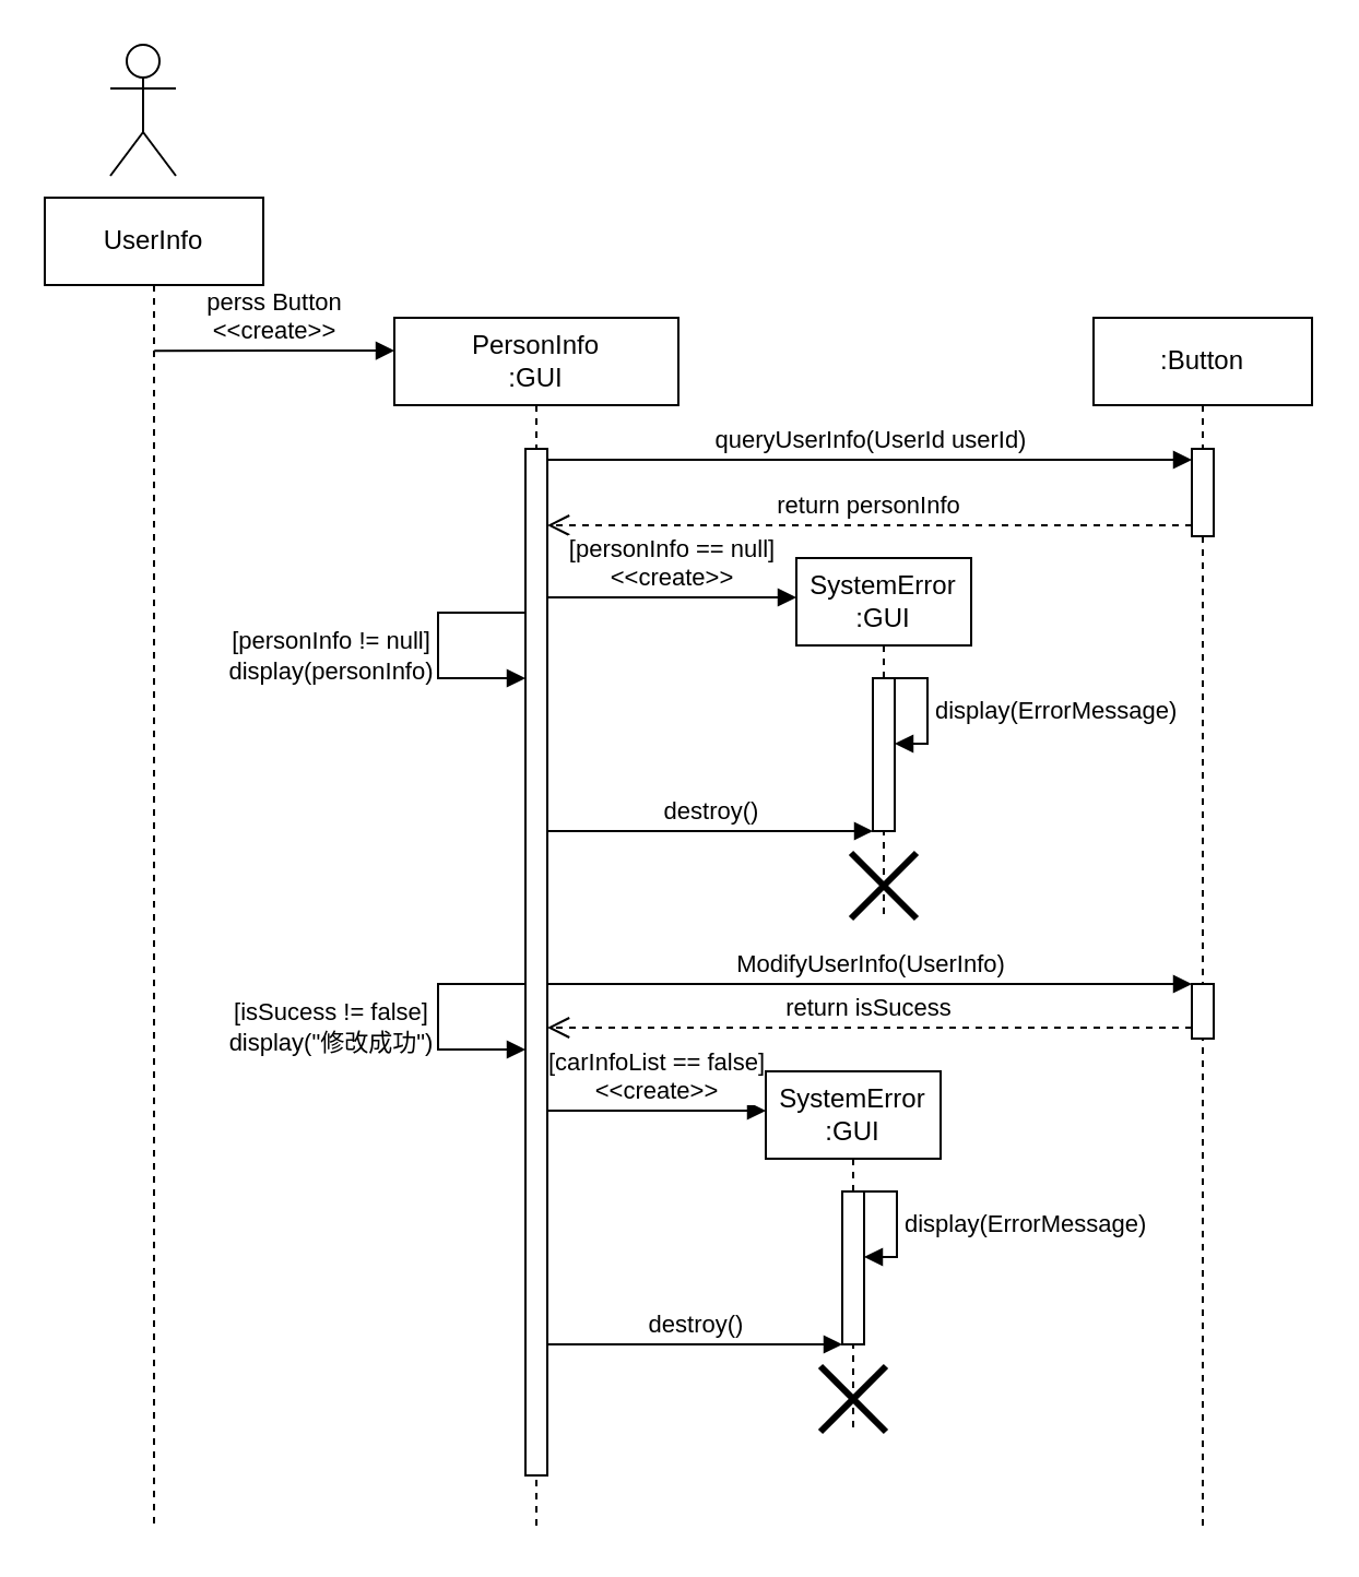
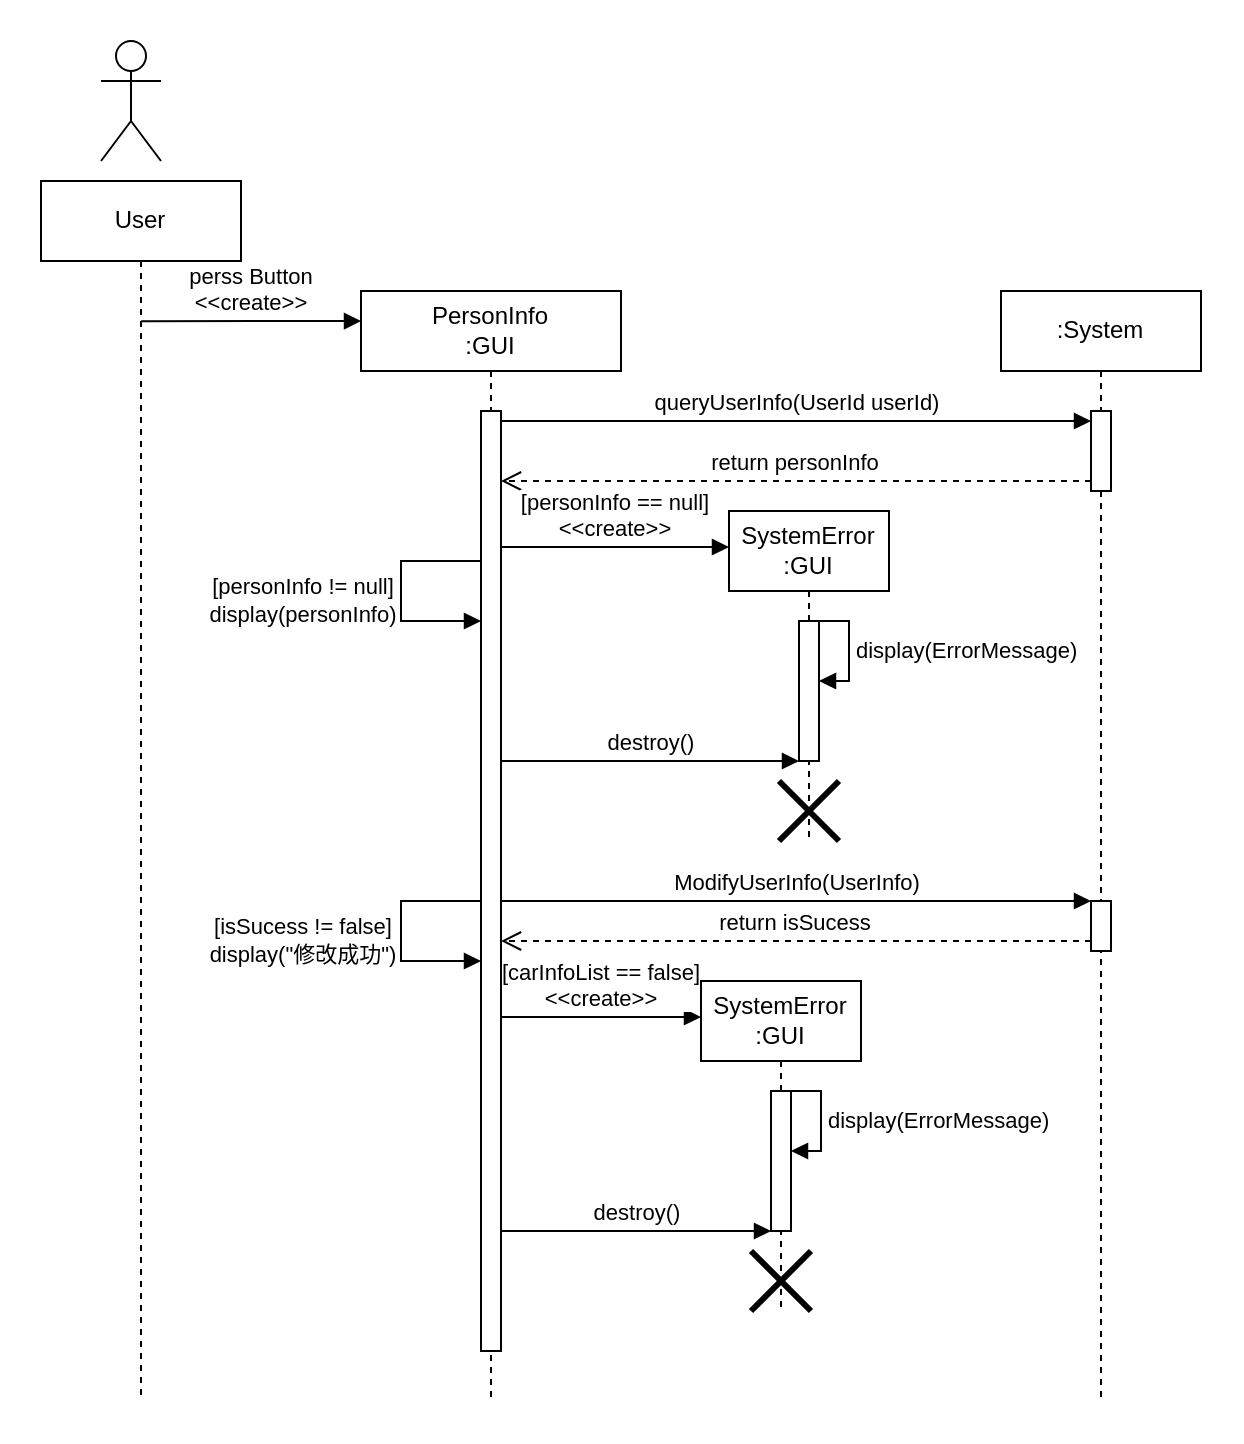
  <mxCell id="0" />
  <mxCell id="1" parent="0" />
  <mxCell id="2" value="" style="shape=umlActor;verticalLabelPosition=bottom;verticalAlign=top;html=1;" parent="1" vertex="1"><mxGeometry x="50" y="20" width="30" height="60" as="geometry" /></mxCell>
- <mxCell id="3" value="UserInfo" style="shape=umlLifeline;perimeter=lifelinePerimeter;whiteSpace=wrap;html=1;container=1;dropTarget=0;collapsible=0;recursiveResize=0;outlineConnect=0;portConstraint=eastwest;newEdgeStyle={&quot;edgeStyle&quot;:&quot;elbowEdgeStyle&quot;,&quot;elbow&quot;:&quot;vertical&quot;,&quot;curved&quot;:0,&quot;rounded&quot;:0};" parent="1" vertex="1"><mxGeometry x="20" y="90" width="100" height="610" as="geometry" /></mxCell>
+ <mxCell id="3" value="User" style="shape=umlLifeline;perimeter=lifelinePerimeter;whiteSpace=wrap;html=1;container=1;dropTarget=0;collapsible=0;recursiveResize=0;outlineConnect=0;portConstraint=eastwest;newEdgeStyle={&quot;edgeStyle&quot;:&quot;elbowEdgeStyle&quot;,&quot;elbow&quot;:&quot;vertical&quot;,&quot;curved&quot;:0,&quot;rounded&quot;:0};" parent="1" vertex="1"><mxGeometry x="20" y="90" width="100" height="610" as="geometry" /></mxCell>
  <mxCell id="4" value="PersonInfo&lt;br&gt;:GUI" style="shape=umlLifeline;perimeter=lifelinePerimeter;whiteSpace=wrap;html=1;container=1;dropTarget=0;collapsible=0;recursiveResize=0;outlineConnect=0;portConstraint=eastwest;newEdgeStyle={&quot;edgeStyle&quot;:&quot;elbowEdgeStyle&quot;,&quot;elbow&quot;:&quot;vertical&quot;,&quot;curved&quot;:0,&quot;rounded&quot;:0};" parent="1" vertex="1"><mxGeometry x="180" y="145" width="130" height="555" as="geometry" /></mxCell>
  <mxCell id="5" value="" style="html=1;points=[];perimeter=orthogonalPerimeter;outlineConnect=0;targetShapes=umlLifeline;portConstraint=eastwest;newEdgeStyle={&quot;edgeStyle&quot;:&quot;elbowEdgeStyle&quot;,&quot;elbow&quot;:&quot;vertical&quot;,&quot;curved&quot;:0,&quot;rounded&quot;:0};" parent="4" vertex="1"><mxGeometry x="60" y="60" width="10" height="470" as="geometry" /></mxCell>
  <mxCell id="6" value="[personInfo != null]&lt;br&gt;display(personInfo)" style="html=1;align=center;spacingLeft=2;endArrow=block;rounded=0;edgeStyle=orthogonalEdgeStyle;curved=0;rounded=0;" parent="4" source="5" target="5" edge="1"><mxGeometry x="0.091" y="-50" relative="1" as="geometry"><mxPoint x="-60" y="135" as="sourcePoint" /><Array as="points"><mxPoint x="20" y="135" /><mxPoint x="20" y="165" /></Array><mxPoint x="-55" y="165" as="targetPoint" /><mxPoint as="offset" /></mxGeometry></mxCell>
  <mxCell id="7" value="perss Button&lt;br&gt;&amp;lt;&amp;lt;create&amp;gt;&amp;gt;" style="html=1;verticalAlign=bottom;endArrow=block;edgeStyle=elbowEdgeStyle;elbow=vertical;curved=0;rounded=0;entryX=0;entryY=0.06;entryDx=0;entryDy=0;entryPerimeter=0;" parent="1" edge="1"><mxGeometry width="80" relative="1" as="geometry"><mxPoint x="70.1" y="160.1" as="sourcePoint" /><mxPoint x="180" y="160" as="targetPoint" /><Array as="points" /></mxGeometry></mxCell>
- <mxCell id="8" value=":Button" style="shape=umlLifeline;perimeter=lifelinePerimeter;whiteSpace=wrap;html=1;container=1;dropTarget=0;collapsible=0;recursiveResize=0;outlineConnect=0;portConstraint=eastwest;newEdgeStyle={&quot;edgeStyle&quot;:&quot;elbowEdgeStyle&quot;,&quot;elbow&quot;:&quot;vertical&quot;,&quot;curved&quot;:0,&quot;rounded&quot;:0};" parent="1" vertex="1"><mxGeometry x="500" y="145" width="100" height="555" as="geometry" /></mxCell>
+ <mxCell id="8" value=":System" style="shape=umlLifeline;perimeter=lifelinePerimeter;whiteSpace=wrap;html=1;container=1;dropTarget=0;collapsible=0;recursiveResize=0;outlineConnect=0;portConstraint=eastwest;newEdgeStyle={&quot;edgeStyle&quot;:&quot;elbowEdgeStyle&quot;,&quot;elbow&quot;:&quot;vertical&quot;,&quot;curved&quot;:0,&quot;rounded&quot;:0};" parent="1" vertex="1"><mxGeometry x="500" y="145" width="100" height="555" as="geometry" /></mxCell>
  <mxCell id="9" value="" style="html=1;points=[];perimeter=orthogonalPerimeter;outlineConnect=0;targetShapes=umlLifeline;portConstraint=eastwest;newEdgeStyle={&quot;edgeStyle&quot;:&quot;elbowEdgeStyle&quot;,&quot;elbow&quot;:&quot;vertical&quot;,&quot;curved&quot;:0,&quot;rounded&quot;:0};" parent="8" vertex="1"><mxGeometry x="45" y="60" width="10" height="40" as="geometry" /></mxCell>
  <mxCell id="10" value="" style="html=1;points=[];perimeter=orthogonalPerimeter;outlineConnect=0;targetShapes=umlLifeline;portConstraint=eastwest;newEdgeStyle={&quot;edgeStyle&quot;:&quot;elbowEdgeStyle&quot;,&quot;elbow&quot;:&quot;vertical&quot;,&quot;curved&quot;:0,&quot;rounded&quot;:0};" parent="8" vertex="1"><mxGeometry x="45" y="305" width="10" height="25" as="geometry" /></mxCell>
  <mxCell id="11" value="return personInfo" style="html=1;verticalAlign=bottom;endArrow=open;dashed=1;endSize=8;edgeStyle=elbowEdgeStyle;elbow=vertical;curved=0;rounded=0;" parent="1" source="9" target="5" edge="1"><mxGeometry relative="1" as="geometry"><mxPoint x="475" y="230" as="sourcePoint" /><mxPoint x="270" y="230" as="targetPoint" /><Array as="points"><mxPoint x="490" y="240" /><mxPoint x="350" y="230" /></Array></mxGeometry></mxCell>
  <mxCell id="12" value="SystemError&lt;br&gt;:GUI" style="shape=umlLifeline;perimeter=lifelinePerimeter;whiteSpace=wrap;html=1;container=1;dropTarget=0;collapsible=0;recursiveResize=0;outlineConnect=0;portConstraint=eastwest;newEdgeStyle={&quot;edgeStyle&quot;:&quot;elbowEdgeStyle&quot;,&quot;elbow&quot;:&quot;vertical&quot;,&quot;curved&quot;:0,&quot;rounded&quot;:0};" parent="1" vertex="1"><mxGeometry x="364" y="255" width="80" height="165" as="geometry" /></mxCell>
  <mxCell id="13" value="" style="html=1;points=[];perimeter=orthogonalPerimeter;outlineConnect=0;targetShapes=umlLifeline;portConstraint=eastwest;newEdgeStyle={&quot;edgeStyle&quot;:&quot;elbowEdgeStyle&quot;,&quot;elbow&quot;:&quot;vertical&quot;,&quot;curved&quot;:0,&quot;rounded&quot;:0};" parent="12" vertex="1"><mxGeometry x="35" y="55" width="10" height="70" as="geometry" /></mxCell>
  <mxCell id="14" value="" style="shape=umlDestroy;whiteSpace=wrap;html=1;strokeWidth=3;targetShapes=umlLifeline;" parent="12" vertex="1"><mxGeometry x="25" y="135" width="30" height="30" as="geometry" /></mxCell>
  <mxCell id="15" value="display(ErrorMessage)" style="html=1;align=left;spacingLeft=2;endArrow=block;rounded=0;edgeStyle=orthogonalEdgeStyle;curved=0;rounded=0;" parent="12" source="13" target="13" edge="1"><mxGeometry relative="1" as="geometry"><mxPoint x="49" y="55" as="sourcePoint" /><Array as="points"><mxPoint x="60" y="55" /><mxPoint x="60" y="85" /></Array><mxPoint x="54" y="85.0" as="targetPoint" /></mxGeometry></mxCell>
  <mxCell id="16" value="[personInfo == null]&lt;br&gt;&amp;lt;&amp;lt;create&amp;gt;&amp;gt;" style="html=1;verticalAlign=bottom;endArrow=block;edgeStyle=elbowEdgeStyle;elbow=vertical;curved=0;rounded=0;entryX=0;entryY=0.111;entryDx=0;entryDy=0;entryPerimeter=0;" parent="1" source="5" target="12" edge="1"><mxGeometry width="80" relative="1" as="geometry"><mxPoint x="220" y="270" as="sourcePoint" /><mxPoint x="310" y="275" as="targetPoint" /></mxGeometry></mxCell>
  <mxCell id="17" value="destroy()" style="html=1;verticalAlign=bottom;endArrow=block;edgeStyle=elbowEdgeStyle;elbow=horizontal;curved=0;rounded=0;" parent="1" source="5" target="13" edge="1"><mxGeometry width="80" relative="1" as="geometry"><mxPoint x="230" y="370" as="sourcePoint" /><mxPoint x="365" y="370.035" as="targetPoint" /><Array as="points"><mxPoint x="300" y="380" /></Array></mxGeometry></mxCell>
  <mxCell id="18" value="queryUserInfo(UserId userId)" style="html=1;verticalAlign=bottom;endArrow=block;edgeStyle=elbowEdgeStyle;elbow=vertical;curved=0;rounded=0;" parent="1" source="5" target="9" edge="1"><mxGeometry width="80" relative="1" as="geometry"><mxPoint x="300" y="210" as="sourcePoint" /><mxPoint x="380" y="210" as="targetPoint" /><Array as="points"><mxPoint x="390" y="210" /></Array></mxGeometry></mxCell>
  <mxCell id="19" value="ModifyUserInfo(UserInfo)" style="html=1;verticalAlign=bottom;endArrow=block;edgeStyle=elbowEdgeStyle;elbow=vertical;curved=0;rounded=0;" parent="1" target="10" edge="1"><mxGeometry width="80" relative="1" as="geometry"><mxPoint x="250" y="450" as="sourcePoint" /><mxPoint x="490" y="460" as="targetPoint" /><Array as="points"><mxPoint x="400" y="450" /></Array></mxGeometry></mxCell>
  <mxCell id="20" value="return isSucess" style="html=1;verticalAlign=bottom;endArrow=open;dashed=1;endSize=8;edgeStyle=elbowEdgeStyle;elbow=vertical;curved=0;rounded=0;" parent="1" source="10" target="5" edge="1"><mxGeometry relative="1" as="geometry"><mxPoint x="420" y="470" as="sourcePoint" /><mxPoint x="340" y="470" as="targetPoint" /><Array as="points"><mxPoint x="400" y="470" /></Array></mxGeometry></mxCell>
  <mxCell id="21" value="SystemError&lt;br&gt;:GUI" style="shape=umlLifeline;perimeter=lifelinePerimeter;whiteSpace=wrap;html=1;container=1;dropTarget=0;collapsible=0;recursiveResize=0;outlineConnect=0;portConstraint=eastwest;newEdgeStyle={&quot;edgeStyle&quot;:&quot;elbowEdgeStyle&quot;,&quot;elbow&quot;:&quot;vertical&quot;,&quot;curved&quot;:0,&quot;rounded&quot;:0};" parent="1" vertex="1"><mxGeometry x="350" y="490" width="80" height="165" as="geometry" /></mxCell>
  <mxCell id="22" value="" style="html=1;points=[];perimeter=orthogonalPerimeter;outlineConnect=0;targetShapes=umlLifeline;portConstraint=eastwest;newEdgeStyle={&quot;edgeStyle&quot;:&quot;elbowEdgeStyle&quot;,&quot;elbow&quot;:&quot;vertical&quot;,&quot;curved&quot;:0,&quot;rounded&quot;:0};" parent="21" vertex="1"><mxGeometry x="35" y="55" width="10" height="70" as="geometry" /></mxCell>
  <mxCell id="23" value="" style="shape=umlDestroy;whiteSpace=wrap;html=1;strokeWidth=3;targetShapes=umlLifeline;" parent="21" vertex="1"><mxGeometry x="25" y="135" width="30" height="30" as="geometry" /></mxCell>
  <mxCell id="24" value="display(ErrorMessage)" style="html=1;align=left;spacingLeft=2;endArrow=block;rounded=0;edgeStyle=orthogonalEdgeStyle;curved=0;rounded=0;" parent="21" source="22" target="22" edge="1"><mxGeometry relative="1" as="geometry"><mxPoint x="49" y="55" as="sourcePoint" /><Array as="points"><mxPoint x="60" y="55" /><mxPoint x="60" y="85" /></Array><mxPoint x="54" y="85.0" as="targetPoint" /></mxGeometry></mxCell>
  <mxCell id="25" value="[carInfoList == false]&lt;br&gt;&amp;lt;&amp;lt;create&amp;gt;&amp;gt;" style="html=1;verticalAlign=bottom;endArrow=block;edgeStyle=elbowEdgeStyle;elbow=vertical;curved=0;rounded=0;entryX=0;entryY=0.111;entryDx=0;entryDy=0;entryPerimeter=0;" parent="1" source="5" target="21" edge="1"><mxGeometry width="80" relative="1" as="geometry"><mxPoint x="260" y="508" as="sourcePoint" /><mxPoint x="320" y="510" as="targetPoint" /></mxGeometry></mxCell>
  <mxCell id="26" value="destroy()" style="html=1;verticalAlign=bottom;endArrow=block;edgeStyle=elbowEdgeStyle;elbow=horizontal;curved=0;rounded=0;" parent="1" source="5" target="22" edge="1"><mxGeometry width="80" relative="1" as="geometry"><mxPoint x="260" y="615" as="sourcePoint" /><mxPoint x="375" y="605.035" as="targetPoint" /><Array as="points"><mxPoint x="310" y="615" /></Array></mxGeometry></mxCell>
  <mxCell id="27" value="[isSucess != false]&lt;br&gt;display(&quot;修改成功&quot;)" style="html=1;align=center;spacingLeft=2;endArrow=block;rounded=0;edgeStyle=orthogonalEdgeStyle;curved=0;rounded=0;" parent="1" edge="1"><mxGeometry x="0.091" y="-50" relative="1" as="geometry"><mxPoint x="240" y="450" as="sourcePoint" /><Array as="points"><mxPoint x="200" y="450" /><mxPoint x="200" y="480" /></Array><mxPoint x="240" y="480" as="targetPoint" /><mxPoint as="offset" /></mxGeometry></mxCell>
